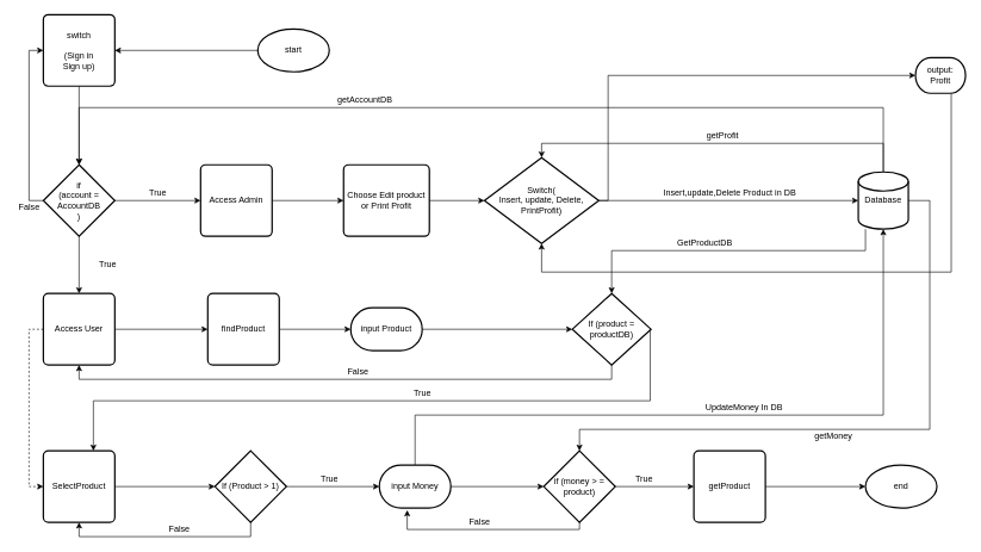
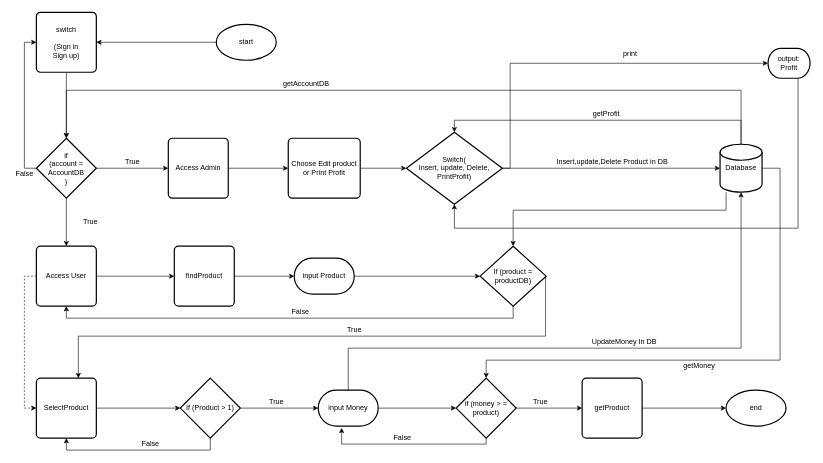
  <mxCell id="0" />
  <mxCell id="1" parent="0" />
  <mxCell id="2" style="edgeStyle=orthogonalEdgeStyle;rounded=0;orthogonalLoop=1;jettySize=auto;html=1;" parent="1" source="3" target="5" edge="1"><mxGeometry relative="1" as="geometry" /></mxCell>
  <mxCell id="3" value="start" style="strokeWidth=2;html=1;shape=mxgraph.flowchart.start_1;whiteSpace=wrap;" parent="1" vertex="1"><mxGeometry x="360" y="40" width="100" height="60" as="geometry" /></mxCell>
  <mxCell id="4" style="edgeStyle=orthogonalEdgeStyle;rounded=0;orthogonalLoop=1;jettySize=auto;html=1;" parent="1" source="5" target="9" edge="1"><mxGeometry relative="1" as="geometry" /></mxCell>
  <mxCell id="5" value="switch&lt;br&gt;&lt;br&gt;(Sign in&lt;br&gt;Sign up)" style="rounded=1;whiteSpace=wrap;html=1;absoluteArcSize=1;arcSize=14;strokeWidth=2;" parent="1" vertex="1"><mxGeometry x="60" y="20" width="100" height="100" as="geometry" /></mxCell>
  <mxCell id="6" style="edgeStyle=orthogonalEdgeStyle;rounded=0;orthogonalLoop=1;jettySize=auto;html=1;exitX=1;exitY=0.5;exitDx=0;exitDy=0;exitPerimeter=0;entryX=0;entryY=0.5;entryDx=0;entryDy=0;" parent="1" source="9" target="14" edge="1"><mxGeometry relative="1" as="geometry" /></mxCell>
  <mxCell id="7" style="edgeStyle=orthogonalEdgeStyle;rounded=0;orthogonalLoop=1;jettySize=auto;html=1;" parent="1" source="9" target="12" edge="1"><mxGeometry relative="1" as="geometry" /></mxCell>
  <mxCell id="8" style="edgeStyle=orthogonalEdgeStyle;rounded=0;orthogonalLoop=1;jettySize=auto;html=1;entryX=0;entryY=0.5;entryDx=0;entryDy=0;exitX=0;exitY=0.5;exitDx=0;exitDy=0;exitPerimeter=0;" parent="1" source="9" target="5" edge="1"><mxGeometry relative="1" as="geometry"><Array as="points" /></mxGeometry></mxCell>
  <mxCell id="9" value="if &lt;br&gt;(account = AccountDB&lt;br&gt;)" style="strokeWidth=2;html=1;shape=mxgraph.flowchart.decision;whiteSpace=wrap;" parent="1" vertex="1"><mxGeometry x="60" y="230" width="100" height="100" as="geometry" /></mxCell>
  <mxCell id="10" style="edgeStyle=orthogonalEdgeStyle;rounded=0;orthogonalLoop=1;jettySize=auto;html=1;entryX=0;entryY=0.5;entryDx=0;entryDy=0;" parent="1" source="12" target="26" edge="1"><mxGeometry relative="1" as="geometry" /></mxCell>
  <mxCell id="11" style="edgeStyle=orthogonalEdgeStyle;rounded=0;orthogonalLoop=1;jettySize=auto;html=1;dashed=1;" edge="1" parent="1" source="12" target="33"><mxGeometry relative="1" as="geometry"><Array as="points"><mxPoint x="40" y="460" /><mxPoint x="40" y="680" /></Array></mxGeometry></mxCell>
  <mxCell id="12" value="Access User" style="rounded=1;whiteSpace=wrap;html=1;absoluteArcSize=1;arcSize=14;strokeWidth=2;" parent="1" vertex="1"><mxGeometry x="60" y="410" width="100" height="100" as="geometry" /></mxCell>
  <mxCell id="13" style="edgeStyle=orthogonalEdgeStyle;rounded=0;orthogonalLoop=1;jettySize=auto;html=1;entryX=0;entryY=0.5;entryDx=0;entryDy=0;" parent="1" source="14" target="16" edge="1"><mxGeometry relative="1" as="geometry" /></mxCell>
  <mxCell id="14" value="Access Admin" style="rounded=1;whiteSpace=wrap;html=1;absoluteArcSize=1;arcSize=14;strokeWidth=2;" parent="1" vertex="1"><mxGeometry x="280" y="230" width="100" height="100" as="geometry" /></mxCell>
  <mxCell id="15" style="edgeStyle=orthogonalEdgeStyle;rounded=0;orthogonalLoop=1;jettySize=auto;html=1;entryX=0;entryY=0.5;entryDx=0;entryDy=0;entryPerimeter=0;" parent="1" source="16" target="19" edge="1"><mxGeometry relative="1" as="geometry" /></mxCell>
  <mxCell id="16" value="Choose Edit product or Print Profit" style="rounded=1;whiteSpace=wrap;html=1;absoluteArcSize=1;arcSize=14;strokeWidth=2;" parent="1" vertex="1"><mxGeometry x="480" y="230" width="120" height="100" as="geometry" /></mxCell>
  <mxCell id="17" style="edgeStyle=orthogonalEdgeStyle;rounded=0;orthogonalLoop=1;jettySize=auto;html=1;entryX=0;entryY=0.5;entryDx=0;entryDy=0;entryPerimeter=0;" parent="1" source="19" target="58" edge="1"><mxGeometry relative="1" as="geometry"><Array as="points"><mxPoint x="850" y="280" /><mxPoint x="850" y="105" /></Array></mxGeometry></mxCell>
  <mxCell id="18" style="edgeStyle=orthogonalEdgeStyle;rounded=0;orthogonalLoop=1;jettySize=auto;html=1;entryX=0;entryY=0.5;entryDx=0;entryDy=0;entryPerimeter=0;" parent="1" source="19" target="24" edge="1"><mxGeometry relative="1" as="geometry" /></mxCell>
  <mxCell id="19" value="Switch(&lt;br&gt;Insert, update, Delete, PrintProfit)" style="strokeWidth=2;html=1;shape=mxgraph.flowchart.decision;whiteSpace=wrap;" parent="1" vertex="1"><mxGeometry x="677" y="220" width="160" height="120" as="geometry" /></mxCell>
  <mxCell id="20" style="edgeStyle=orthogonalEdgeStyle;rounded=0;orthogonalLoop=1;jettySize=auto;html=1;" parent="1" source="24" target="42" edge="1"><mxGeometry relative="1" as="geometry"><Array as="points"><mxPoint x="1300" y="280" /><mxPoint x="1300" y="600" /><mxPoint x="810" y="600" /></Array></mxGeometry></mxCell>
  <mxCell id="21" style="edgeStyle=orthogonalEdgeStyle;rounded=0;orthogonalLoop=1;jettySize=auto;html=1;entryX=0.5;entryY=0;entryDx=0;entryDy=0;entryPerimeter=0;" parent="1" source="24" target="31" edge="1"><mxGeometry relative="1" as="geometry"><Array as="points"><mxPoint x="1210" y="350" /><mxPoint x="855" y="350" /></Array></mxGeometry></mxCell>
  <mxCell id="22" style="edgeStyle=orthogonalEdgeStyle;rounded=0;orthogonalLoop=1;jettySize=auto;html=1;entryX=0.5;entryY=0;entryDx=0;entryDy=0;entryPerimeter=0;" parent="1" source="24" target="9" edge="1"><mxGeometry relative="1" as="geometry"><Array as="points"><mxPoint x="1235" y="150" /><mxPoint x="110" y="150" /></Array></mxGeometry></mxCell>
  <mxCell id="23" style="edgeStyle=orthogonalEdgeStyle;rounded=0;orthogonalLoop=1;jettySize=auto;html=1;entryX=0.5;entryY=0;entryDx=0;entryDy=0;entryPerimeter=0;" parent="1" source="24" target="19" edge="1"><mxGeometry relative="1" as="geometry"><Array as="points"><mxPoint x="1235" y="200" /><mxPoint x="757" y="200" /></Array></mxGeometry></mxCell>
  <mxCell id="24" value="Database" style="strokeWidth=2;html=1;shape=mxgraph.flowchart.database;whiteSpace=wrap;" parent="1" vertex="1"><mxGeometry x="1200" y="240" width="70" height="80" as="geometry" /></mxCell>
  <mxCell id="25" style="edgeStyle=orthogonalEdgeStyle;rounded=0;orthogonalLoop=1;jettySize=auto;html=1;entryX=0;entryY=0.5;entryDx=0;entryDy=0;entryPerimeter=0;" parent="1" source="26" target="28" edge="1"><mxGeometry relative="1" as="geometry" /></mxCell>
  <mxCell id="26" value="findProduct" style="rounded=1;whiteSpace=wrap;html=1;absoluteArcSize=1;arcSize=14;strokeWidth=2;" parent="1" vertex="1"><mxGeometry x="290" y="410" width="100" height="100" as="geometry" /></mxCell>
  <mxCell id="27" style="edgeStyle=orthogonalEdgeStyle;rounded=0;orthogonalLoop=1;jettySize=auto;html=1;" parent="1" source="28" target="31" edge="1"><mxGeometry relative="1" as="geometry" /></mxCell>
  <mxCell id="28" value="input Product" style="strokeWidth=2;html=1;shape=mxgraph.flowchart.terminator;whiteSpace=wrap;" parent="1" vertex="1"><mxGeometry x="490" y="430" width="100" height="60" as="geometry" /></mxCell>
  <mxCell id="29" style="edgeStyle=orthogonalEdgeStyle;rounded=0;orthogonalLoop=1;jettySize=auto;html=1;entryX=0.5;entryY=1;entryDx=0;entryDy=0;exitX=0.5;exitY=1;exitDx=0;exitDy=0;exitPerimeter=0;" parent="1" source="31" target="12" edge="1"><mxGeometry relative="1" as="geometry"><mxPoint x="855" y="530" as="sourcePoint" /><Array as="points"><mxPoint x="855" y="530" /><mxPoint x="110" y="530" /></Array></mxGeometry></mxCell>
  <mxCell id="30" style="edgeStyle=orthogonalEdgeStyle;rounded=0;orthogonalLoop=1;jettySize=auto;html=1;exitX=1;exitY=0.5;exitDx=0;exitDy=0;exitPerimeter=0;" parent="1" source="31" target="33" edge="1"><mxGeometry relative="1" as="geometry"><Array as="points"><mxPoint x="909" y="460" /><mxPoint x="909" y="560" /><mxPoint x="130" y="560" /></Array></mxGeometry></mxCell>
  <mxCell id="31" value="If (product = productDB)" style="strokeWidth=2;html=1;shape=mxgraph.flowchart.decision;whiteSpace=wrap;" parent="1" vertex="1"><mxGeometry x="800" y="410" width="110" height="100" as="geometry" /></mxCell>
  <mxCell id="32" style="edgeStyle=orthogonalEdgeStyle;rounded=0;orthogonalLoop=1;jettySize=auto;html=1;entryX=0;entryY=0.5;entryDx=0;entryDy=0;entryPerimeter=0;" parent="1" source="33" target="36" edge="1"><mxGeometry relative="1" as="geometry" /></mxCell>
  <mxCell id="33" value="SelectProduct" style="rounded=1;whiteSpace=wrap;html=1;absoluteArcSize=1;arcSize=14;strokeWidth=2;" parent="1" vertex="1"><mxGeometry x="60" y="630" width="100" height="100" as="geometry" /></mxCell>
  <mxCell id="34" style="edgeStyle=orthogonalEdgeStyle;rounded=0;orthogonalLoop=1;jettySize=auto;html=1;entryX=0;entryY=0.5;entryDx=0;entryDy=0;entryPerimeter=0;" parent="1" source="36" target="39" edge="1"><mxGeometry relative="1" as="geometry" /></mxCell>
  <mxCell id="35" style="edgeStyle=orthogonalEdgeStyle;rounded=0;orthogonalLoop=1;jettySize=auto;html=1;entryX=0.5;entryY=1;entryDx=0;entryDy=0;" parent="1" source="36" target="33" edge="1"><mxGeometry relative="1" as="geometry"><Array as="points"><mxPoint x="350" y="750" /><mxPoint x="110" y="750" /></Array></mxGeometry></mxCell>
  <mxCell id="36" value="If (Product &amp;gt; 1)" style="strokeWidth=2;html=1;shape=mxgraph.flowchart.decision;whiteSpace=wrap;" parent="1" vertex="1"><mxGeometry x="300" y="630" width="100" height="100" as="geometry" /></mxCell>
  <mxCell id="37" style="edgeStyle=orthogonalEdgeStyle;rounded=0;orthogonalLoop=1;jettySize=auto;html=1;" parent="1" source="39" target="42" edge="1"><mxGeometry relative="1" as="geometry"><mxPoint x="720" y="660" as="targetPoint" /></mxGeometry></mxCell>
  <mxCell id="38" style="edgeStyle=orthogonalEdgeStyle;rounded=0;orthogonalLoop=1;jettySize=auto;html=1;" parent="1" source="39" target="24" edge="1"><mxGeometry relative="1" as="geometry"><Array as="points"><mxPoint x="580" y="580" /><mxPoint x="1235" y="580" /></Array></mxGeometry></mxCell>
  <mxCell id="39" value="input Money" style="strokeWidth=2;html=1;shape=mxgraph.flowchart.terminator;whiteSpace=wrap;" parent="1" vertex="1"><mxGeometry x="530" y="650" width="100" height="60" as="geometry" /></mxCell>
  <mxCell id="40" style="edgeStyle=orthogonalEdgeStyle;rounded=0;orthogonalLoop=1;jettySize=auto;html=1;entryX=0.39;entryY=1.05;entryDx=0;entryDy=0;entryPerimeter=0;" parent="1" source="42" target="39" edge="1"><mxGeometry relative="1" as="geometry"><Array as="points"><mxPoint x="810" y="740" /><mxPoint x="569" y="740" /></Array></mxGeometry></mxCell>
  <mxCell id="41" style="edgeStyle=orthogonalEdgeStyle;rounded=0;orthogonalLoop=1;jettySize=auto;html=1;entryX=0;entryY=0.5;entryDx=0;entryDy=0;" parent="1" source="42" target="44" edge="1"><mxGeometry relative="1" as="geometry" /></mxCell>
  <mxCell id="42" value="if (money &amp;gt; = product)" style="strokeWidth=2;html=1;shape=mxgraph.flowchart.decision;whiteSpace=wrap;" parent="1" vertex="1"><mxGeometry x="760" y="630" width="100" height="100" as="geometry" /></mxCell>
  <mxCell id="43" style="edgeStyle=orthogonalEdgeStyle;rounded=0;orthogonalLoop=1;jettySize=auto;html=1;" parent="1" source="44" target="45" edge="1"><mxGeometry relative="1" as="geometry"><Array as="points"><mxPoint x="1060" y="660" /></Array></mxGeometry></mxCell>
  <mxCell id="44" value="getProduct" style="rounded=1;whiteSpace=wrap;html=1;absoluteArcSize=1;arcSize=14;strokeWidth=2;" parent="1" vertex="1"><mxGeometry x="970" y="630" width="100" height="100" as="geometry" /></mxCell>
  <mxCell id="45" value="end" style="strokeWidth=2;html=1;shape=mxgraph.flowchart.start_1;whiteSpace=wrap;" parent="1" vertex="1"><mxGeometry x="1210" y="650" width="100" height="60" as="geometry" /></mxCell>
  <mxCell id="46" value="getProfit" style="text;html=1;align=center;verticalAlign=middle;resizable=0;points=[];autosize=1;" parent="1" vertex="1"><mxGeometry x="980" y="180" width="60" height="20" as="geometry" /></mxCell>
  <mxCell id="47" value="False" style="text;html=1;align=center;verticalAlign=middle;resizable=0;points=[];autosize=1;" parent="1" vertex="1"><mxGeometry x="20" y="280" width="40" height="20" as="geometry" /></mxCell>
  <mxCell id="48" value="True" style="text;html=1;align=center;verticalAlign=middle;resizable=0;points=[];autosize=1;" parent="1" vertex="1"><mxGeometry x="200" y="260" width="40" height="20" as="geometry" /></mxCell>
  <mxCell id="49" value="True" style="text;html=1;align=center;verticalAlign=middle;resizable=0;points=[];autosize=1;" parent="1" vertex="1"><mxGeometry x="130" y="360" width="40" height="20" as="geometry" /></mxCell>
  <mxCell id="50" value="False" style="text;html=1;align=center;verticalAlign=middle;resizable=0;points=[];autosize=1;" parent="1" vertex="1"><mxGeometry x="480" y="510" width="40" height="20" as="geometry" /></mxCell>
  <mxCell id="51" value="True" style="text;html=1;align=center;verticalAlign=middle;resizable=0;points=[];autosize=1;" parent="1" vertex="1"><mxGeometry x="570" y="540" width="40" height="20" as="geometry" /></mxCell>
  <mxCell id="52" value="True" style="text;html=1;align=center;verticalAlign=middle;resizable=0;points=[];autosize=1;" parent="1" vertex="1"><mxGeometry x="440" y="660" width="40" height="20" as="geometry" /></mxCell>
  <mxCell id="53" value="False" style="text;html=1;align=center;verticalAlign=middle;resizable=0;points=[];autosize=1;" parent="1" vertex="1"><mxGeometry x="230" y="730" width="40" height="20" as="geometry" /></mxCell>
  <mxCell id="54" value="False" style="text;html=1;align=center;verticalAlign=middle;resizable=0;points=[];autosize=1;" parent="1" vertex="1"><mxGeometry x="650" y="720" width="40" height="20" as="geometry" /></mxCell>
  <mxCell id="55" value="True" style="text;html=1;align=center;verticalAlign=middle;resizable=0;points=[];autosize=1;" parent="1" vertex="1"><mxGeometry x="880" y="660" width="40" height="20" as="geometry" /></mxCell>
- <mxCell id="56" value="GetProductDB" style="text;html=1;align=center;verticalAlign=middle;resizable=0;points=[];autosize=1;" parent="1" vertex="1"><mxGeometry x="940" y="330" width="90" height="20" as="geometry" /></mxCell>
  <mxCell id="57" style="edgeStyle=orthogonalEdgeStyle;rounded=0;orthogonalLoop=1;jettySize=auto;html=1;entryX=0.5;entryY=1;entryDx=0;entryDy=0;entryPerimeter=0;" parent="1" source="58" target="19" edge="1"><mxGeometry relative="1" as="geometry"><Array as="points"><mxPoint x="1330" y="380" /><mxPoint x="757" y="380" /></Array></mxGeometry></mxCell>
  <mxCell id="58" value="output: Profit" style="strokeWidth=2;html=1;shape=mxgraph.flowchart.terminator;whiteSpace=wrap;" parent="1" vertex="1"><mxGeometry x="1280" y="80" width="70" height="50" as="geometry" /></mxCell>
  <mxCell id="59" value="Insert,update,Delete Product in DB" style="text;html=1;align=center;verticalAlign=middle;resizable=0;points=[];autosize=1;" parent="1" vertex="1"><mxGeometry x="920" y="260" width="200" height="20" as="geometry" /></mxCell>
+ <mxCell id="60" value="print" style="text;html=1;align=center;verticalAlign=middle;resizable=0;points=[];autosize=1;" parent="1" vertex="1"><mxGeometry x="1030" y="80" width="40" height="20" as="geometry" /></mxCell>
  <mxCell id="61" value="getAccountDB" style="text;html=1;strokeColor=none;fillColor=none;align=center;verticalAlign=middle;whiteSpace=wrap;rounded=0;" parent="1" vertex="1"><mxGeometry x="490" y="130" width="40" height="20" as="geometry" /></mxCell>
  <mxCell id="62" value="getMoney" style="text;html=1;align=center;verticalAlign=middle;resizable=0;points=[];autosize=1;" parent="1" vertex="1"><mxGeometry x="1130" y="600" width="70" height="20" as="geometry" /></mxCell>
  <mxCell id="63" value="UpdateMoney In DB" style="text;html=1;align=center;verticalAlign=middle;resizable=0;points=[];autosize=1;" parent="1" vertex="1"><mxGeometry x="980" y="560" width="120" height="20" as="geometry" /></mxCell>
